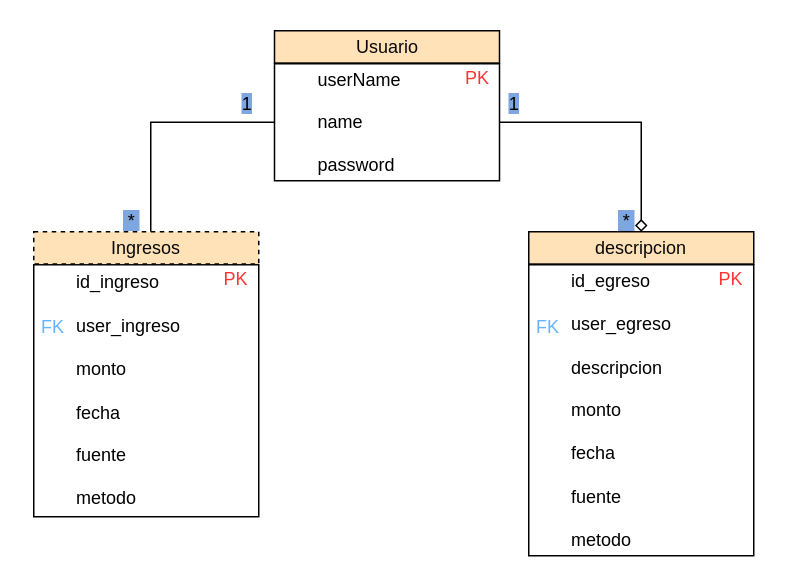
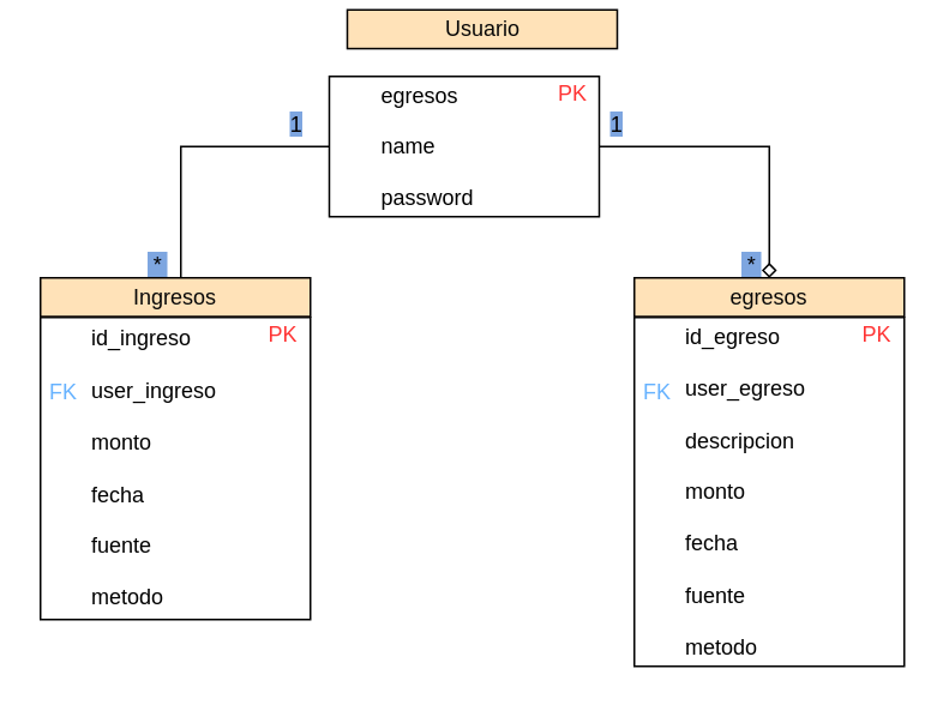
  <mxCell id="0" />
  <mxCell id="1" parent="0" />
  <mxCell id="2" style="edgeStyle=orthogonalEdgeStyle;rounded=0;orthogonalLoop=1;jettySize=auto;html=1;endArrow=diamond;endFill=0;" edge="1" parent="1" source="3" target="14"><mxGeometry relative="1" as="geometry" /></mxCell>
- <mxCell id="3" value="&lt;div&gt;&lt;span style=&quot;white-space: pre;&quot;&gt;&#09;&lt;/span&gt;userName&lt;br&gt;&lt;/div&gt;&lt;div&gt;&lt;span style=&quot;white-space: pre;&quot;&gt;&#09;&lt;/span&gt;&lt;br&gt;&lt;/div&gt;&lt;div&gt;&lt;span style=&quot;white-space: pre;&quot;&gt;&#09;&lt;/span&gt;name&lt;br&gt;&lt;/div&gt;&lt;div&gt;&lt;br&gt;&lt;/div&gt;&lt;div&gt;&lt;span style=&quot;white-space: pre;&quot;&gt;&#09;&lt;/span&gt;password&lt;/div&gt;" style="rounded=0;whiteSpace=wrap;html=1;align=left;" parent="1" vertex="1"><mxGeometry x="182.5" y="42" width="150" height="78" as="geometry" /></mxCell>
- <mxCell id="4" value="Usuario" style="rounded=0;whiteSpace=wrap;html=1;fillColor=#FFE2B8;fontColor=#080808;strokeColor=#030100;" parent="1" vertex="1"><mxGeometry x="182.5" y="20" width="150" height="21.54" as="geometry" /></mxCell>
+ <mxCell id="3" value="&lt;div&gt;&lt;span style=&quot;white-space: pre;&quot;&gt;&#09;&lt;/span&gt;egresos&lt;br&gt;&lt;/div&gt;&lt;div&gt;&lt;span style=&quot;white-space: pre;&quot;&gt;&#09;&lt;/span&gt;&lt;br&gt;&lt;/div&gt;&lt;div&gt;&lt;span style=&quot;white-space: pre;&quot;&gt;&#09;&lt;/span&gt;name&lt;br&gt;&lt;/div&gt;&lt;div&gt;&lt;br&gt;&lt;/div&gt;&lt;div&gt;&lt;span style=&quot;white-space: pre;&quot;&gt;&#09;&lt;/span&gt;password&lt;/div&gt;" style="rounded=0;whiteSpace=wrap;html=1;align=left;" parent="1" vertex="1"><mxGeometry x="182.5" y="42" width="150" height="78" as="geometry" /></mxCell>
+ <mxCell id="4" value="Usuario" style="rounded=0;whiteSpace=wrap;html=1;fillColor=#FFE2B8;fontColor=#080808;strokeColor=#030100;" parent="1" vertex="1"><mxGeometry x="192.5" y="5" width="150" height="21.54" as="geometry" /></mxCell>
  <mxCell id="5" value="&lt;font&gt;PK&lt;/font&gt;" style="text;html=1;align=center;verticalAlign=middle;whiteSpace=wrap;rounded=0;fontColor=#FF3333;" parent="1" vertex="1"><mxGeometry x="302.5" y="42" width="30" height="20" as="geometry" /></mxCell>
  <mxCell id="6" value="&lt;div&gt;&lt;span style=&quot;white-space: pre;&quot;&gt;&#09;&lt;/span&gt;id_ingreso&lt;br&gt;&lt;/div&gt;&lt;div&gt;&lt;span style=&quot;white-space: pre;&quot;&gt;&#09;&lt;/span&gt;&lt;br&gt;&lt;/div&gt;&lt;div&gt;&lt;span style=&quot;white-space: pre;&quot;&gt;&#09;&lt;/span&gt;user_ingreso&lt;br&gt;&lt;/div&gt;&lt;div&gt;&lt;br&gt;&lt;/div&gt;&lt;div&gt;&lt;span style=&quot;white-space: pre;&quot;&gt;&#09;&lt;/span&gt;monto&lt;/div&gt;&lt;div&gt;&lt;br&gt;&lt;/div&gt;&lt;div&gt;&lt;span style=&quot;white-space: pre;&quot;&gt;&#09;&lt;/span&gt;fecha&lt;br&gt;&lt;/div&gt;&lt;div&gt;&lt;br&gt;&lt;/div&gt;&lt;div&gt;&lt;span style=&quot;white-space: pre;&quot;&gt;&#09;&lt;/span&gt;fuente&lt;br&gt;&lt;/div&gt;&lt;div&gt;&lt;br&gt;&lt;/div&gt;&lt;div&gt;&lt;span style=&quot;white-space: pre;&quot;&gt;&#09;&lt;/span&gt;metodo&lt;br&gt;&lt;/div&gt;" style="rounded=0;whiteSpace=wrap;html=1;align=left;" vertex="1" parent="1"><mxGeometry x="22" y="176" width="150" height="168" as="geometry" /></mxCell>
  <mxCell id="7" style="edgeStyle=orthogonalEdgeStyle;rounded=0;orthogonalLoop=1;jettySize=auto;html=1;entryX=0;entryY=0.5;entryDx=0;entryDy=0;endArrow=none;endFill=0;" edge="1" parent="1" source="8" target="3"><mxGeometry relative="1" as="geometry"><Array as="points"><mxPoint x="100" y="81" /></Array></mxGeometry></mxCell>
- <mxCell id="8" value="Ingresos" style="rounded=0;whiteSpace=wrap;html=1;fillColor=#FFE2B8;fontColor=#080808;strokeColor=#030100;dashed=1;" vertex="1" parent="1"><mxGeometry x="22" y="154" width="150" height="21.54" as="geometry" /></mxCell>
+ <mxCell id="8" value="Ingresos" style="rounded=0;whiteSpace=wrap;html=1;fillColor=#FFE2B8;fontColor=#080808;strokeColor=#030100;" vertex="1" parent="1"><mxGeometry x="22" y="154" width="150" height="21.54" as="geometry" /></mxCell>
  <mxCell id="9" value="&lt;font&gt;PK&lt;/font&gt;" style="text;html=1;align=center;verticalAlign=middle;whiteSpace=wrap;rounded=0;fontColor=#FF3333;" vertex="1" parent="1"><mxGeometry x="142" y="176" width="30" height="20" as="geometry" /></mxCell>
  <mxCell id="10" value="&lt;font color=&quot;#66b2ff&quot;&gt;FK&lt;/font&gt;" style="text;html=1;align=center;verticalAlign=middle;whiteSpace=wrap;rounded=0;" vertex="1" parent="1"><mxGeometry x="20" y="209" width="30" height="18.46" as="geometry" /></mxCell>
  <mxCell id="11" value="&lt;font color=&quot;#030100&quot; style=&quot;background-color: rgb(126, 166, 224);&quot;&gt;&amp;nbsp;*&amp;nbsp;&lt;/font&gt;" style="text;html=1;align=center;verticalAlign=middle;whiteSpace=wrap;rounded=0;" vertex="1" parent="1"><mxGeometry x="80" y="140" width="15" height="14" as="geometry" /></mxCell>
  <mxCell id="12" value="&lt;font color=&quot;#030100&quot; style=&quot;background-color: rgb(126, 166, 224);&quot;&gt;1&lt;/font&gt;" style="text;html=1;align=center;verticalAlign=middle;whiteSpace=wrap;rounded=0;" vertex="1" parent="1"><mxGeometry x="157" y="62" width="15" height="14" as="geometry" /></mxCell>
  <mxCell id="13" value="&lt;div&gt;&lt;span style=&quot;white-space: pre;&quot;&gt;&#09;&lt;/span&gt;id_egreso&lt;br&gt;&lt;/div&gt;&lt;div&gt;&lt;span style=&quot;white-space: pre;&quot;&gt;&#09;&lt;/span&gt;&lt;br&gt;&lt;/div&gt;&lt;div&gt;&lt;span style=&quot;white-space: pre;&quot;&gt;&#09;&lt;/span&gt;user_egreso&lt;br&gt;&lt;/div&gt;&lt;div&gt;&lt;br&gt;&lt;/div&gt;&lt;div&gt;&lt;span style=&quot;white-space: pre;&quot;&gt;&#09;&lt;/span&gt;descripcion&lt;br&gt;&lt;/div&gt;&lt;div&gt;&lt;br&gt;&lt;/div&gt;&lt;div&gt;&lt;span style=&quot;white-space: pre;&quot;&gt;&#09;&lt;/span&gt;monto&lt;/div&gt;&lt;div&gt;&lt;br&gt;&lt;/div&gt;&lt;div&gt;&lt;span style=&quot;white-space: pre;&quot;&gt;&#09;&lt;/span&gt;fecha&lt;br&gt;&lt;/div&gt;&lt;div&gt;&lt;br&gt;&lt;/div&gt;&lt;div&gt;&lt;span style=&quot;white-space: pre;&quot;&gt;&#09;&lt;/span&gt;fuente&lt;br&gt;&lt;/div&gt;&lt;div&gt;&lt;br&gt;&lt;/div&gt;&lt;div&gt;&lt;span style=&quot;white-space: pre;&quot;&gt;&#09;&lt;/span&gt;metodo&lt;br&gt;&lt;/div&gt;" style="rounded=0;whiteSpace=wrap;html=1;align=left;" vertex="1" parent="1"><mxGeometry x="352" y="176" width="150" height="194" as="geometry" /></mxCell>
- <mxCell id="14" value="descripcion" style="rounded=0;whiteSpace=wrap;html=1;fillColor=#FFE2B8;fontColor=#080808;strokeColor=#030100;" vertex="1" parent="1"><mxGeometry x="352" y="154" width="150" height="21.54" as="geometry" /></mxCell>
+ <mxCell id="14" value="egresos" style="rounded=0;whiteSpace=wrap;html=1;fillColor=#FFE2B8;fontColor=#080808;strokeColor=#030100;" vertex="1" parent="1"><mxGeometry x="352" y="154" width="150" height="21.54" as="geometry" /></mxCell>
  <mxCell id="15" value="&lt;font&gt;PK&lt;/font&gt;" style="text;html=1;align=center;verticalAlign=middle;whiteSpace=wrap;rounded=0;fontColor=#FF3333;" vertex="1" parent="1"><mxGeometry x="472" y="176" width="30" height="20" as="geometry" /></mxCell>
  <mxCell id="16" value="&lt;font color=&quot;#66b2ff&quot;&gt;FK&lt;/font&gt;" style="text;html=1;align=center;verticalAlign=middle;whiteSpace=wrap;rounded=0;" vertex="1" parent="1"><mxGeometry x="350" y="209" width="30" height="18.46" as="geometry" /></mxCell>
  <mxCell id="17" value="&lt;font color=&quot;#030100&quot; style=&quot;background-color: rgb(126, 166, 224);&quot;&gt;&amp;nbsp;*&amp;nbsp;&lt;/font&gt;" style="text;html=1;align=center;verticalAlign=middle;whiteSpace=wrap;rounded=0;" vertex="1" parent="1"><mxGeometry x="410" y="140" width="15" height="14" as="geometry" /></mxCell>
  <mxCell id="18" value="&lt;font color=&quot;#030100&quot; style=&quot;background-color: rgb(126, 166, 224);&quot;&gt;1&lt;/font&gt;" style="text;html=1;align=center;verticalAlign=middle;whiteSpace=wrap;rounded=0;" vertex="1" parent="1"><mxGeometry x="335" y="62" width="15" height="14" as="geometry" /></mxCell>
